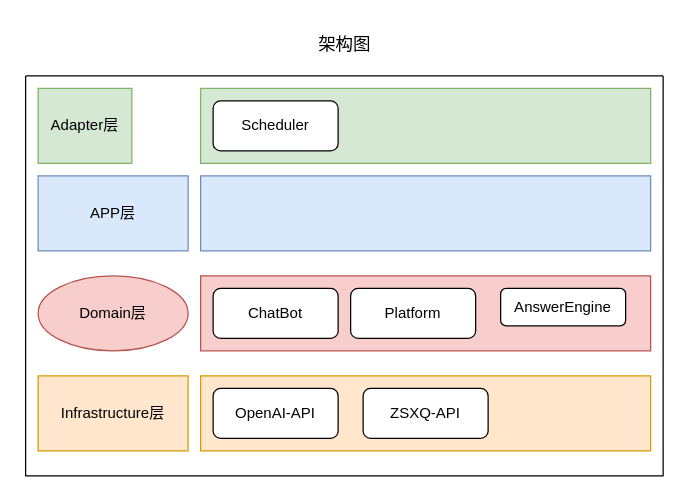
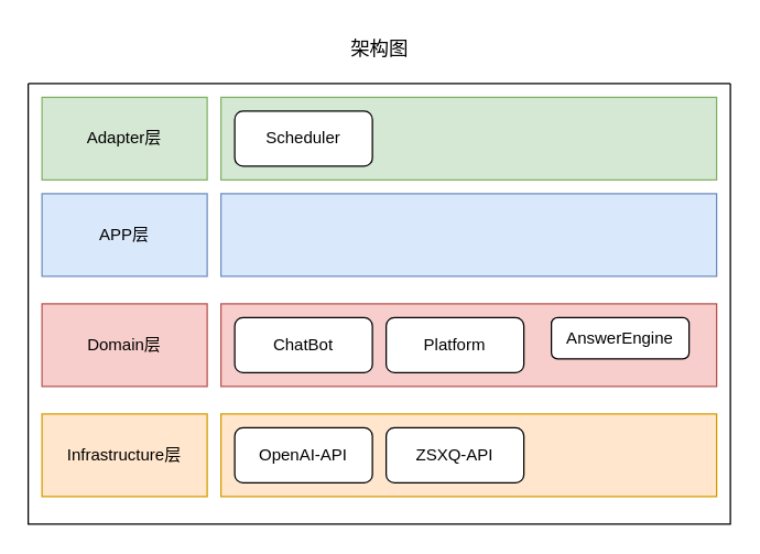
  <mxCell id="0" />
  <mxCell id="1" parent="0" />
  <mxCell id="2" value="" style="swimlane;startSize=0;" parent="1" vertex="1"><mxGeometry x="20" y="60" width="510" height="320" as="geometry" /></mxCell>
- <mxCell id="3" value="Adapter层" style="rounded=0;whiteSpace=wrap;html=1;fillColor=#d5e8d4;strokeColor=#82b366;" parent="2" vertex="1"><mxGeometry x="10" y="10" width="75" height="60" as="geometry" /></mxCell>
+ <mxCell id="3" value="Adapter层" style="rounded=0;whiteSpace=wrap;html=1;fillColor=#d5e8d4;strokeColor=#82b366;" parent="2" vertex="1"><mxGeometry x="10" y="10" width="120" height="60" as="geometry" /></mxCell>
  <mxCell id="4" value="" style="rounded=0;whiteSpace=wrap;html=1;fillColor=#d5e8d4;strokeColor=#82b366;" parent="2" vertex="1"><mxGeometry x="140" y="10" width="360" height="60" as="geometry" /></mxCell>
  <mxCell id="5" value="APP层" style="rounded=0;whiteSpace=wrap;html=1;fillColor=#dae8fc;strokeColor=#6c8ebf;" parent="2" vertex="1"><mxGeometry x="10" y="80" width="120" height="60" as="geometry" /></mxCell>
  <mxCell id="6" value="" style="rounded=0;whiteSpace=wrap;html=1;fillColor=#dae8fc;strokeColor=#6c8ebf;" parent="2" vertex="1"><mxGeometry x="140" y="80" width="360" height="60" as="geometry" /></mxCell>
- <mxCell id="7" value="Domain层" style="ellipse;whiteSpace=wrap;html=1;fillColor=#f8cecc;strokeColor=#b85450;" parent="2" vertex="1"><mxGeometry x="10" y="160" width="120" height="60" as="geometry" /></mxCell>
+ <mxCell id="7" value="Domain层" style="rounded=0;whiteSpace=wrap;html=1;fillColor=#f8cecc;strokeColor=#b85450;" parent="2" vertex="1"><mxGeometry x="10" y="160" width="120" height="60" as="geometry" /></mxCell>
  <mxCell id="8" value="" style="rounded=0;whiteSpace=wrap;html=1;fillColor=#f8cecc;strokeColor=#b85450;" parent="2" vertex="1"><mxGeometry x="140" y="160" width="360" height="60" as="geometry" /></mxCell>
  <mxCell id="9" value="Infrastructure层" style="rounded=0;whiteSpace=wrap;html=1;fillColor=#ffe6cc;strokeColor=#d79b00;" parent="2" vertex="1"><mxGeometry x="10" y="240" width="120" height="60" as="geometry" /></mxCell>
  <mxCell id="10" value="" style="rounded=0;whiteSpace=wrap;html=1;fillColor=#ffe6cc;strokeColor=#d79b00;" parent="2" vertex="1"><mxGeometry x="140" y="240" width="360" height="60" as="geometry" /></mxCell>
  <mxCell id="11" value="OpenAI-API" style="rounded=1;whiteSpace=wrap;html=1;" parent="2" vertex="1"><mxGeometry x="150" y="250" width="100" height="40" as="geometry" /></mxCell>
- <mxCell id="12" value="ZSXQ-API" style="rounded=1;whiteSpace=wrap;html=1;" parent="2" vertex="1"><mxGeometry x="270" y="250" width="100" height="40" as="geometry" /></mxCell>
+ <mxCell id="12" value="ZSXQ-API" style="rounded=1;whiteSpace=wrap;html=1;" parent="2" vertex="1"><mxGeometry x="260" y="250" width="100" height="40" as="geometry" /></mxCell>
  <mxCell id="13" value="Scheduler" style="rounded=1;whiteSpace=wrap;html=1;" parent="2" vertex="1"><mxGeometry x="150" y="20" width="100" height="40" as="geometry" /></mxCell>
  <mxCell id="14" value="ChatBot" style="rounded=1;whiteSpace=wrap;html=1;" parent="2" vertex="1"><mxGeometry x="150" y="170" width="100" height="40" as="geometry" /></mxCell>
  <mxCell id="15" value="Platform" style="rounded=1;whiteSpace=wrap;html=1;" parent="2" vertex="1"><mxGeometry x="260" y="170" width="100" height="40" as="geometry" /></mxCell>
  <mxCell id="16" value="AnswerEngine" style="rounded=1;whiteSpace=wrap;html=1;" parent="2" vertex="1"><mxGeometry x="380" y="170" width="100" height="30" as="geometry" /></mxCell>
  <mxCell id="17" value="&lt;font style=&quot;font-size: 14px;&quot;&gt;架构图&lt;/font&gt;" style="text;html=1;align=center;verticalAlign=middle;resizable=0;points=[];autosize=1;strokeColor=none;fillColor=none;" parent="1" vertex="1"><mxGeometry x="240" y="20" width="70" height="30" as="geometry" /></mxCell>
